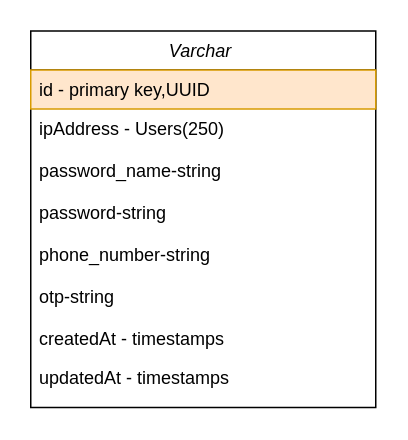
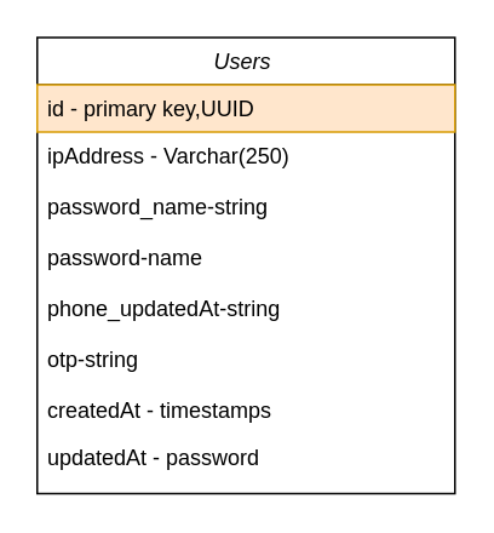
  <mxCell id="0" />
  <mxCell id="1" parent="0" />
- <mxCell id="2" value="Varchar " style="swimlane;fontStyle=2;align=center;verticalAlign=top;childLayout=stackLayout;horizontal=1;startSize=26;horizontalStack=0;resizeParent=1;resizeLast=0;collapsible=1;marginBottom=0;rounded=0;shadow=0;strokeWidth=1;" vertex="1" parent="1"><mxGeometry x="20" y="20" width="230" height="251" as="geometry"><mxRectangle x="80" y="70" width="160" height="26" as="alternateBounds" /></mxGeometry></mxCell>
+ <mxCell id="2" value="Users " style="swimlane;fontStyle=2;align=center;verticalAlign=top;childLayout=stackLayout;horizontal=1;startSize=26;horizontalStack=0;resizeParent=1;resizeLast=0;collapsible=1;marginBottom=0;rounded=0;shadow=0;strokeWidth=1;" vertex="1" parent="1"><mxGeometry x="20" y="20" width="230" height="251" as="geometry"><mxRectangle x="80" y="70" width="160" height="26" as="alternateBounds" /></mxGeometry></mxCell>
  <mxCell id="3" value="id - primary key,UUID" style="text;align=left;verticalAlign=top;spacingLeft=4;spacingRight=4;overflow=hidden;rotatable=0;points=[[0,0.5],[1,0.5]];portConstraint=eastwest;fillColor=#ffe6cc;strokeColor=#d79b00;" vertex="1" parent="2"><mxGeometry y="26" width="230" height="26" as="geometry" /></mxCell>
- <mxCell id="4" value="ipAddress - Users(250)" style="text;align=left;verticalAlign=top;spacingLeft=4;spacingRight=4;overflow=hidden;rotatable=0;points=[[0,0.5],[1,0.5]];portConstraint=eastwest;rounded=0;shadow=0;html=0;" vertex="1" parent="2"><mxGeometry y="52" width="230" height="28" as="geometry" /></mxCell>
+ <mxCell id="4" value="ipAddress - Varchar(250)" style="text;align=left;verticalAlign=top;spacingLeft=4;spacingRight=4;overflow=hidden;rotatable=0;points=[[0,0.5],[1,0.5]];portConstraint=eastwest;rounded=0;shadow=0;html=0;" vertex="1" parent="2"><mxGeometry y="52" width="230" height="28" as="geometry" /></mxCell>
  <mxCell id="5" value="password_name-string" style="text;align=left;verticalAlign=top;spacingLeft=4;spacingRight=4;overflow=hidden;rotatable=0;points=[[0,0.5],[1,0.5]];portConstraint=eastwest;rounded=0;shadow=0;html=0;" vertex="1" parent="2"><mxGeometry y="80" width="230" height="28" as="geometry" /></mxCell>
- <mxCell id="6" value="password-string" style="text;align=left;verticalAlign=top;spacingLeft=4;spacingRight=4;overflow=hidden;rotatable=0;points=[[0,0.5],[1,0.5]];portConstraint=eastwest;rounded=0;shadow=0;html=0;" vertex="1" parent="2"><mxGeometry y="108" width="230" height="28" as="geometry" /></mxCell>
- <mxCell id="7" value="phone_number-string" style="text;align=left;verticalAlign=top;spacingLeft=4;spacingRight=4;overflow=hidden;rotatable=0;points=[[0,0.5],[1,0.5]];portConstraint=eastwest;rounded=0;shadow=0;html=0;" vertex="1" parent="2"><mxGeometry y="136" width="230" height="28" as="geometry" /></mxCell>
+ <mxCell id="6" value="password-name" style="text;align=left;verticalAlign=top;spacingLeft=4;spacingRight=4;overflow=hidden;rotatable=0;points=[[0,0.5],[1,0.5]];portConstraint=eastwest;rounded=0;shadow=0;html=0;" vertex="1" parent="2"><mxGeometry y="108" width="230" height="28" as="geometry" /></mxCell>
+ <mxCell id="7" value="phone_updatedAt-string" style="text;align=left;verticalAlign=top;spacingLeft=4;spacingRight=4;overflow=hidden;rotatable=0;points=[[0,0.5],[1,0.5]];portConstraint=eastwest;rounded=0;shadow=0;html=0;" vertex="1" parent="2"><mxGeometry y="136" width="230" height="28" as="geometry" /></mxCell>
  <mxCell id="8" value="otp-string" style="text;align=left;verticalAlign=top;spacingLeft=4;spacingRight=4;overflow=hidden;rotatable=0;points=[[0,0.5],[1,0.5]];portConstraint=eastwest;rounded=0;shadow=0;html=0;" vertex="1" parent="2"><mxGeometry y="164" width="230" height="28" as="geometry" /></mxCell>
  <mxCell id="9" value="createdAt - timestamps" style="text;align=left;verticalAlign=top;spacingLeft=4;spacingRight=4;overflow=hidden;rotatable=0;points=[[0,0.5],[1,0.5]];portConstraint=eastwest;rounded=0;shadow=0;html=0;" vertex="1" parent="2"><mxGeometry y="192" width="230" height="26" as="geometry" /></mxCell>
- <mxCell id="10" value="updatedAt - timestamps" style="text;align=left;verticalAlign=top;spacingLeft=4;spacingRight=4;overflow=hidden;rotatable=0;points=[[0,0.5],[1,0.5]];portConstraint=eastwest;rounded=0;shadow=0;html=0;" vertex="1" parent="2"><mxGeometry y="218" width="230" height="26" as="geometry" /></mxCell>
+ <mxCell id="10" value="updatedAt - password" style="text;align=left;verticalAlign=top;spacingLeft=4;spacingRight=4;overflow=hidden;rotatable=0;points=[[0,0.5],[1,0.5]];portConstraint=eastwest;rounded=0;shadow=0;html=0;" vertex="1" parent="2"><mxGeometry y="218" width="230" height="26" as="geometry" /></mxCell>
  <mxCell id="11" style="edgeStyle=orthogonalEdgeStyle;rounded=0;orthogonalLoop=1;jettySize=auto;html=1;exitX=1;exitY=0.5;exitDx=0;exitDy=0;" edge="1" parent="2" source="9" target="9"><mxGeometry relative="1" as="geometry" /></mxCell>
